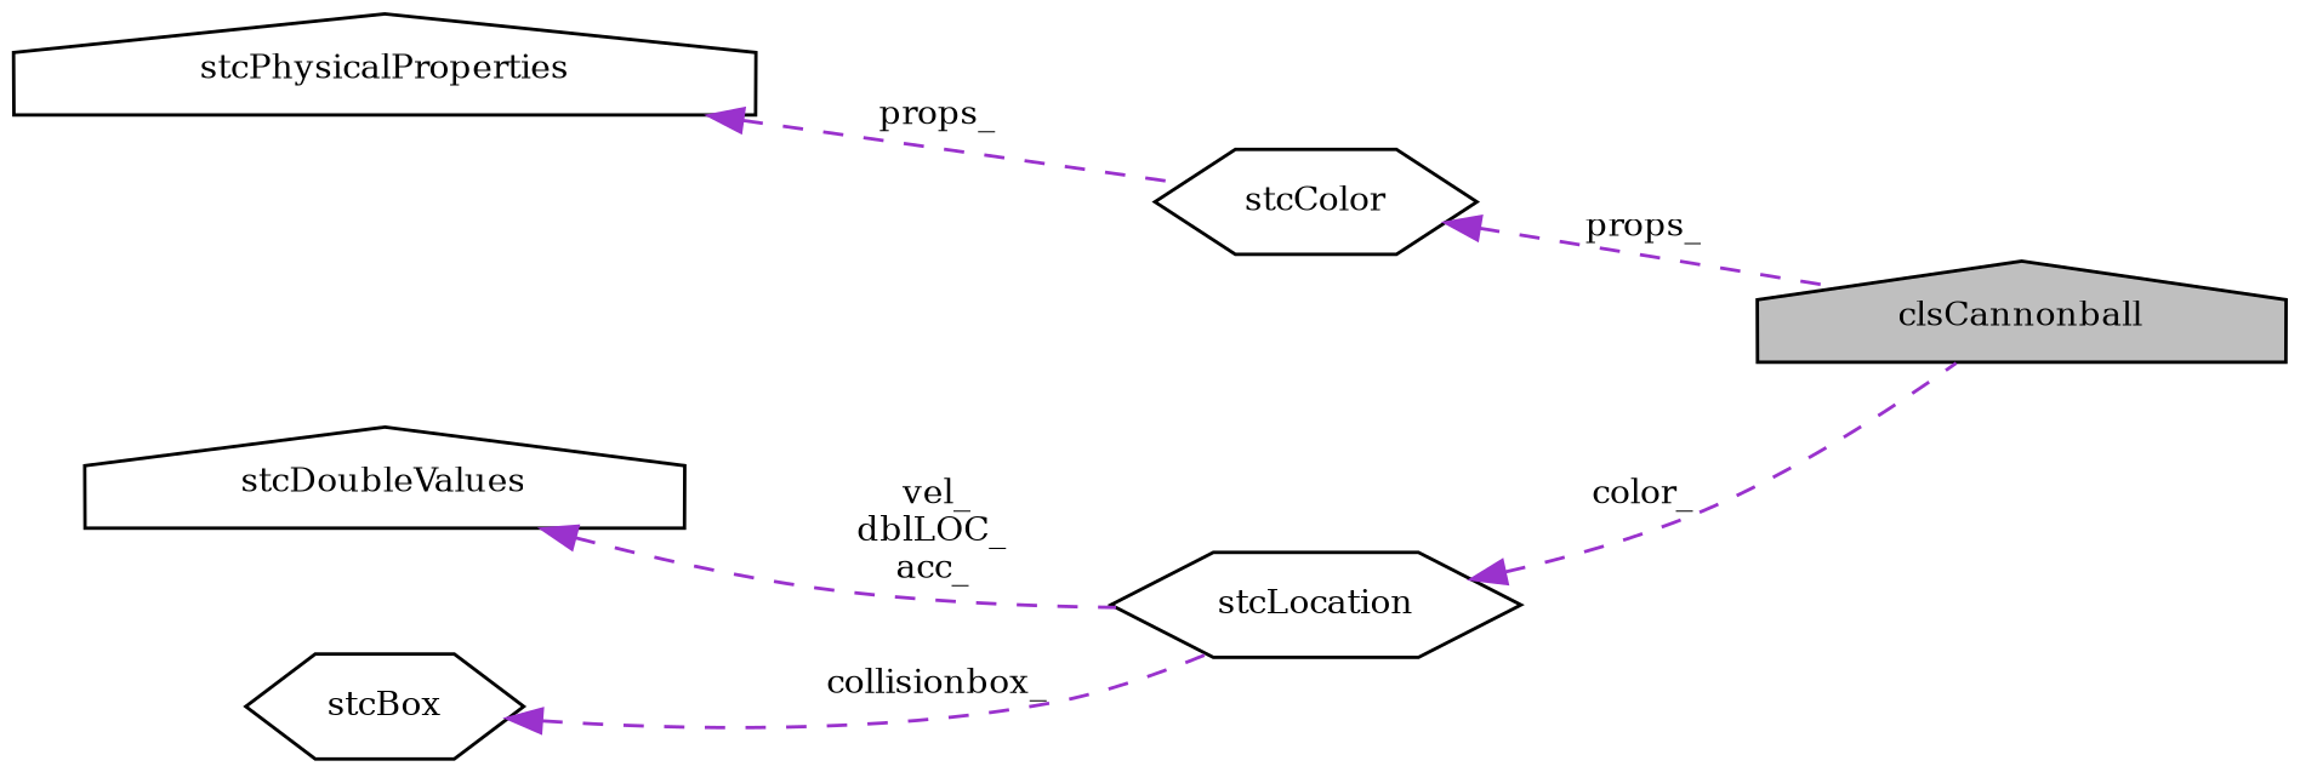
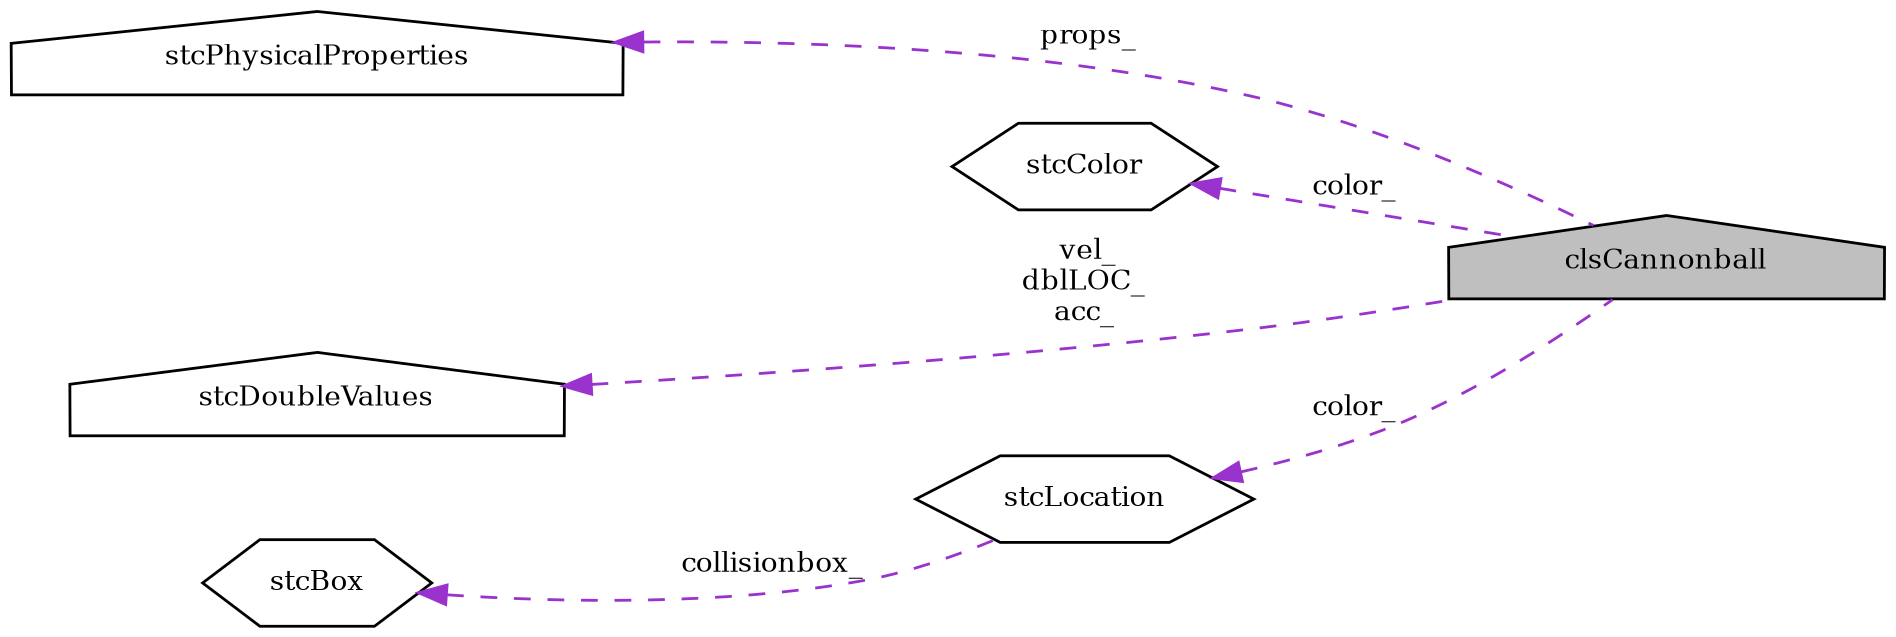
  digraph {
    fontname="DejaVu Serif"
    rankdir=LR
    node [color=black fillcolor=white fontname="DejaVu Serif" fontsize=10 shape=house style=filled]
    edge [color=darkorchid3 dir=back fontname="DejaVu Serif" fontsize=10 labelfontname=Helvetica labelfontsize=10 style=dashed]
    n1 [fillcolor=grey75 fontcolor=black height=0.2 label=clsCannonball width=0.4]
    n2 [height=0.2 label=stcPhysicalProperties width=0.4]
    n3 [height=0.2 label=stcDoubleValues width=0.4]
    n4 [height=0.2 label=stcColor shape=hexagon width=0.4]
    n5 [height=0.2 label=stcLocation shape=hexagon width=0.4]
    n6 [height=0.2 label=stcBox shape=hexagon width=0.4]
-   n2 -> n4 [label=" props_"]
-   n3 -> n5 [label=" vel_\ndblLOC_\nacc_"]
-   n4 -> n1 [label=" props_"]
+   n2 -> n1 [label=" props_"]
+   n3 -> n1 [label=" vel_\ndblLOC_\nacc_"]
+   n4 -> n1 [label=" color_"]
    n5 -> n1 [label=" color_"]
    n6 -> n5 [label=" collisionbox_"]
  }
